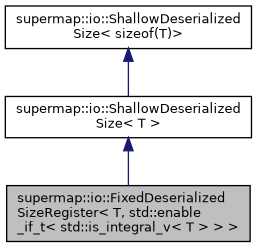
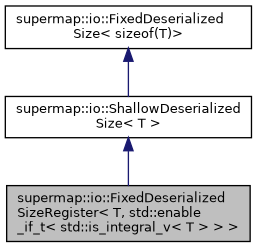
  digraph {
    node [color=black fillcolor=white fontname=Helvetica fontsize=10 shape=record style=filled]
    edge [color=midnightblue dir=back fontname=Helvetica fontsize=10 labelfontname=Helvetica labelfontsize=10 style=solid]
    n1 [fillcolor=grey75 fontcolor=black height=0.2 label="supermap::io::FixedDeserialized\lSizeRegister\< T, std::enable\l_if_t\< std::is_integral_v\< T \> \> \>" width=0.4]
    n2 [height=0.2 label="supermap::io::ShallowDeserialized\lSize\< T \>" width=0.4]
-   n3 [height=0.2 label="supermap::io::ShallowDeserialized\lSize\< sizeof(T)\>" width=0.4]
+   n3 [height=0.2 label="supermap::io::FixedDeserialized\lSize\< sizeof(T)\>" width=0.4]
    n2 -> n1
    n3 -> n2
  }
